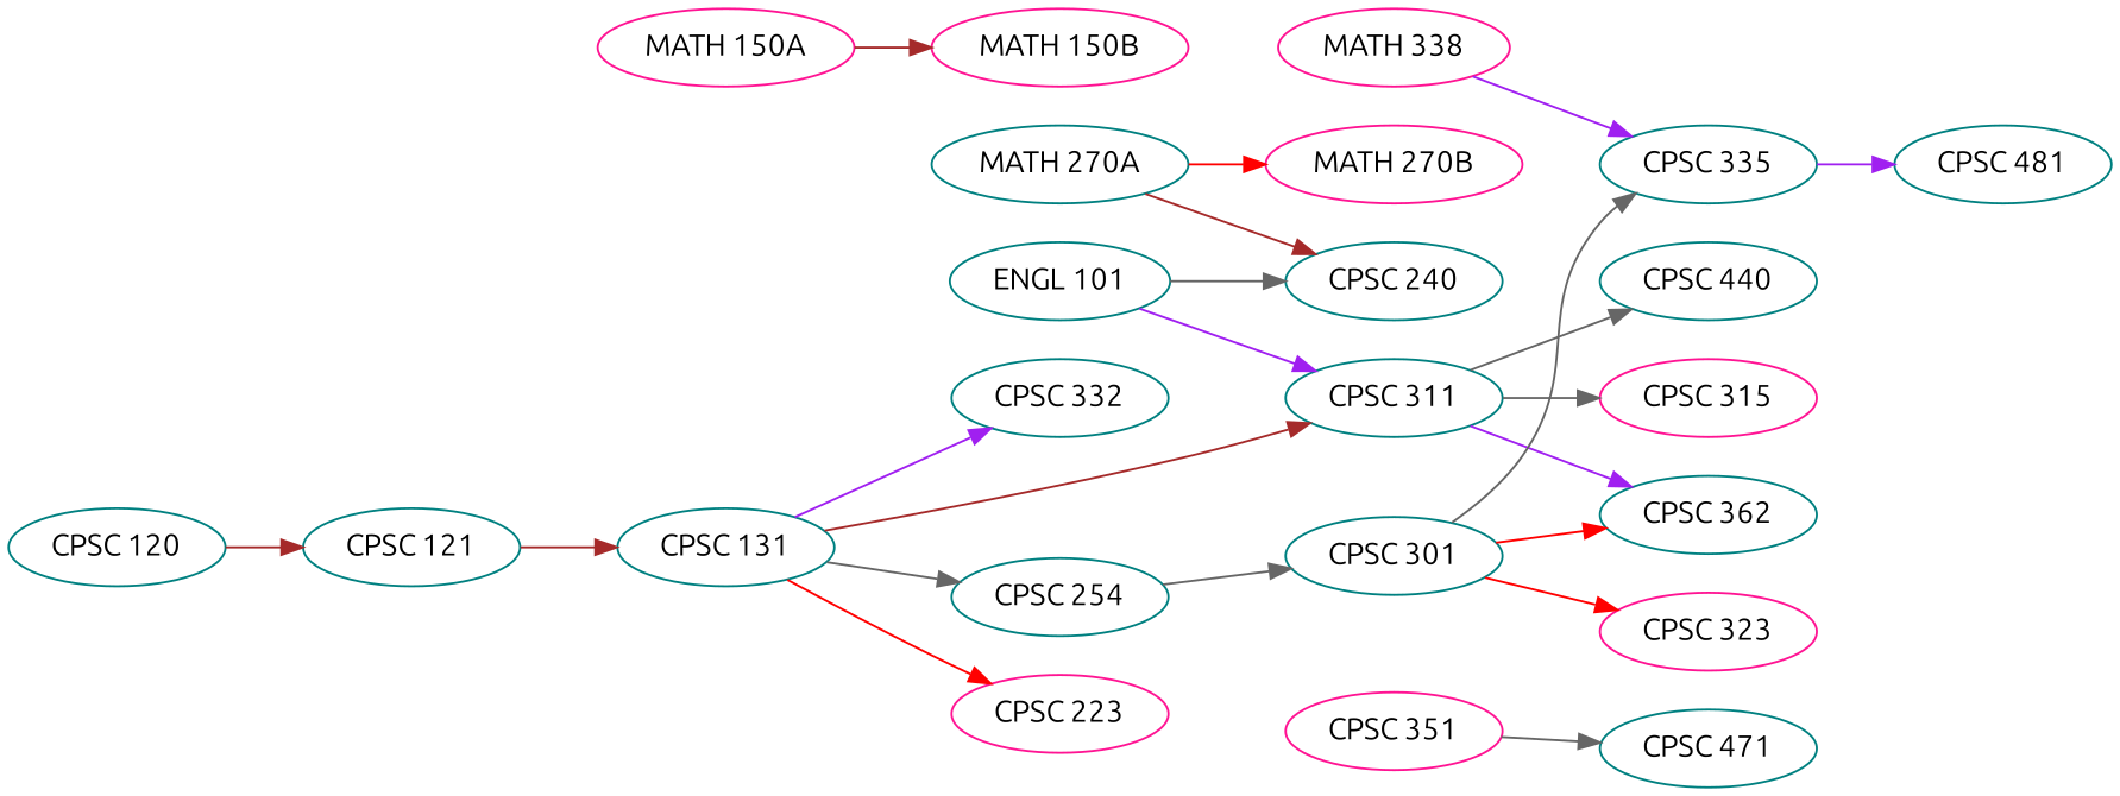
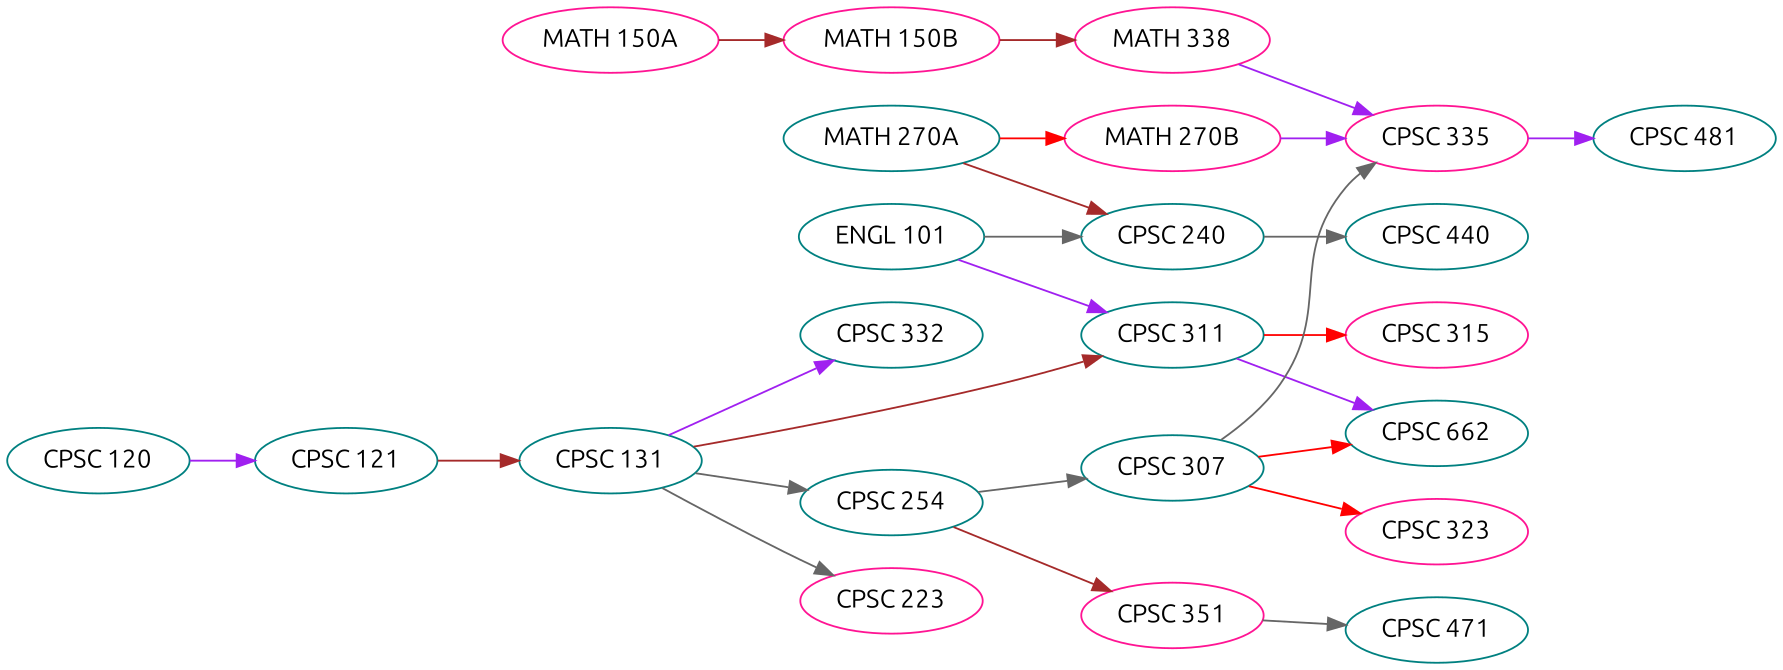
  digraph {
    fontname=Ubuntu
    rankdir=LR
    node [color=teal fontname=Ubuntu]
    edge [color=brown fontname=Ubuntu]
    "MATH 150A" [color=deeppink]
    "MATH 150B" [color=deeppink]
    "MATH 338" [color=deeppink]
-   "CPSC 335"
+   "CPSC 335" [color=deeppink]
    "CPSC 481"
    "MATH 270B" [color=deeppink]
    "MATH 270A"
    "CPSC 240"
    "CPSC 440"
    "CPSC 120"
    "CPSC 121"
    "CPSC 131"
    "CPSC 223" [color=deeppink]
    "CPSC 254"
    "CPSC 332"
    "CPSC 311"
-   "CPSC 301"
+   "CPSC 301" [label="CPSC 307"]
    "CPSC 351" [color=deeppink]
-   "CPSC 362"
+   "CPSC 362" [label="CPSC 662"]
    "CPSC 315" [color=deeppink]
    "CPSC 323" [color=deeppink]
    "CPSC 471"
    "ENGL 101"
    "MATH 150A" -> "MATH 150B"
+   "MATH 150B" -> "MATH 338"
    "MATH 338" -> "CPSC 335" [color=purple]
    "CPSC 335" -> "CPSC 481" [color=purple]
+   "MATH 270B" -> "CPSC 335" [color=purple]
    "MATH 270A" -> "MATH 270B" [color=red]
    "MATH 270A" -> "CPSC 240"
-   "CPSC 311" -> "CPSC 440" [color=gray40]
-   "CPSC 120" -> "CPSC 121"
+   "CPSC 240" -> "CPSC 440" [color=gray40]
+   "CPSC 120" -> "CPSC 121" [color=purple]
    "CPSC 121" -> "CPSC 131"
-   "CPSC 131" -> "CPSC 223" [color=red]
+   "CPSC 131" -> "CPSC 223" [color=gray40]
    "CPSC 131" -> "CPSC 254" [color=gray40]
    "CPSC 131" -> "CPSC 332" [color=purple]
    "CPSC 131" -> "CPSC 311"
    "CPSC 254" -> "CPSC 301" [color=gray40]
+   "CPSC 254" -> "CPSC 351"
    "CPSC 311" -> "CPSC 362" [color=purple]
-   "CPSC 311" -> "CPSC 315" [color=gray40]
+   "CPSC 311" -> "CPSC 315" [color=red]
    "CPSC 301" -> "CPSC 335" [color=gray40]
    "CPSC 301" -> "CPSC 362" [color=red]
    "CPSC 301" -> "CPSC 323" [color=red]
    "CPSC 351" -> "CPSC 471" [color=gray40]
    "ENGL 101" -> "CPSC 240" [color=gray40]
    "ENGL 101" -> "CPSC 311" [color=purple]
  }
